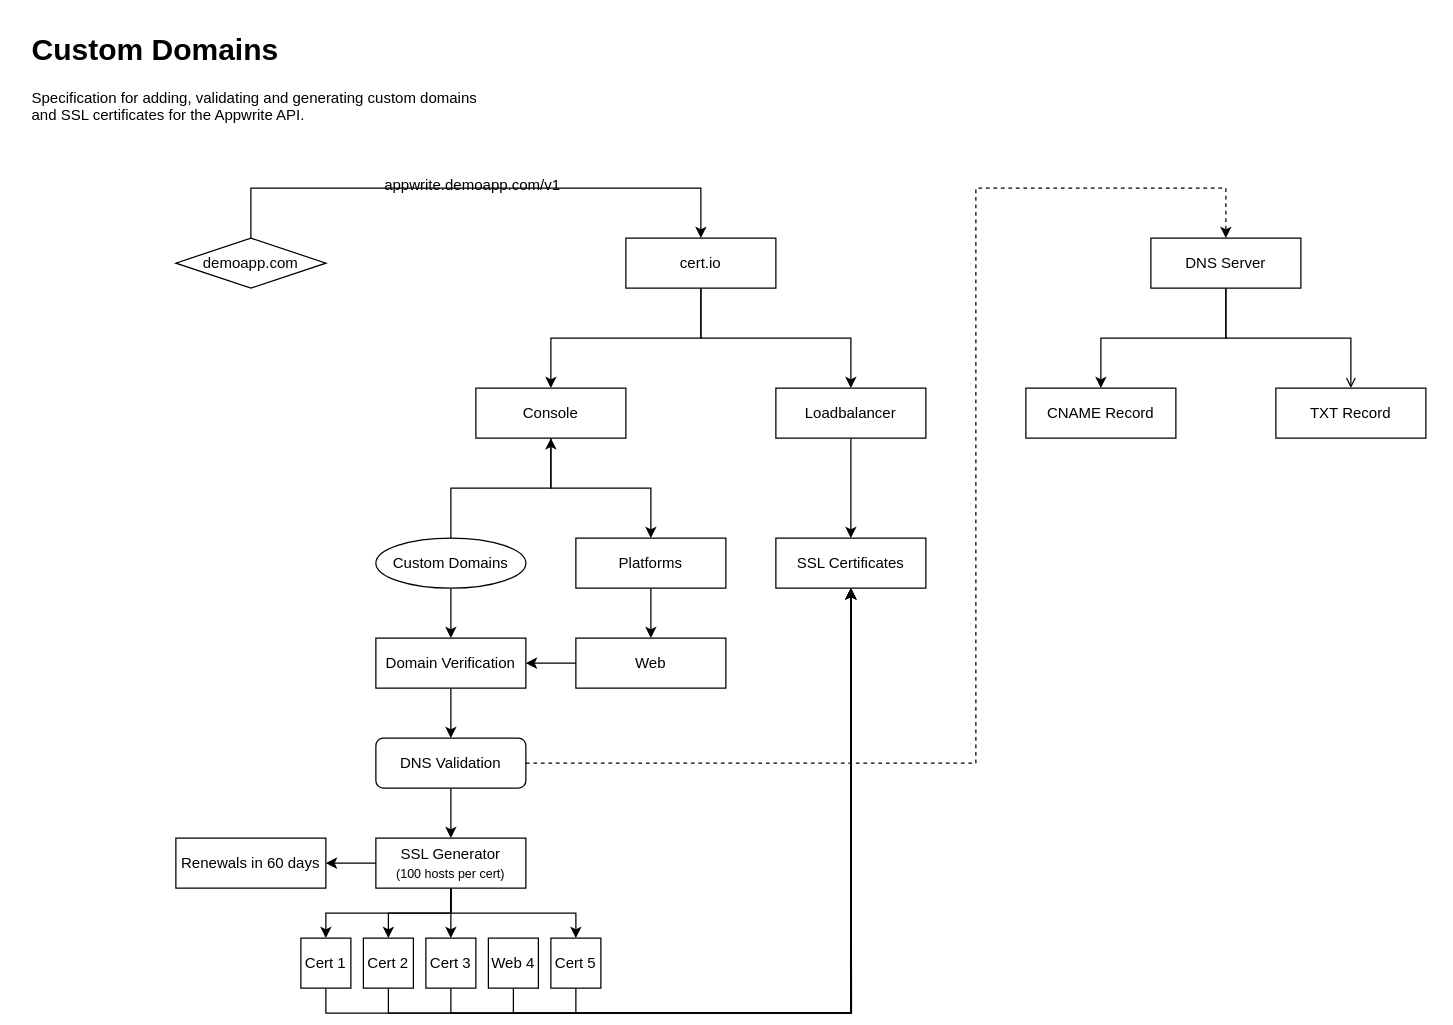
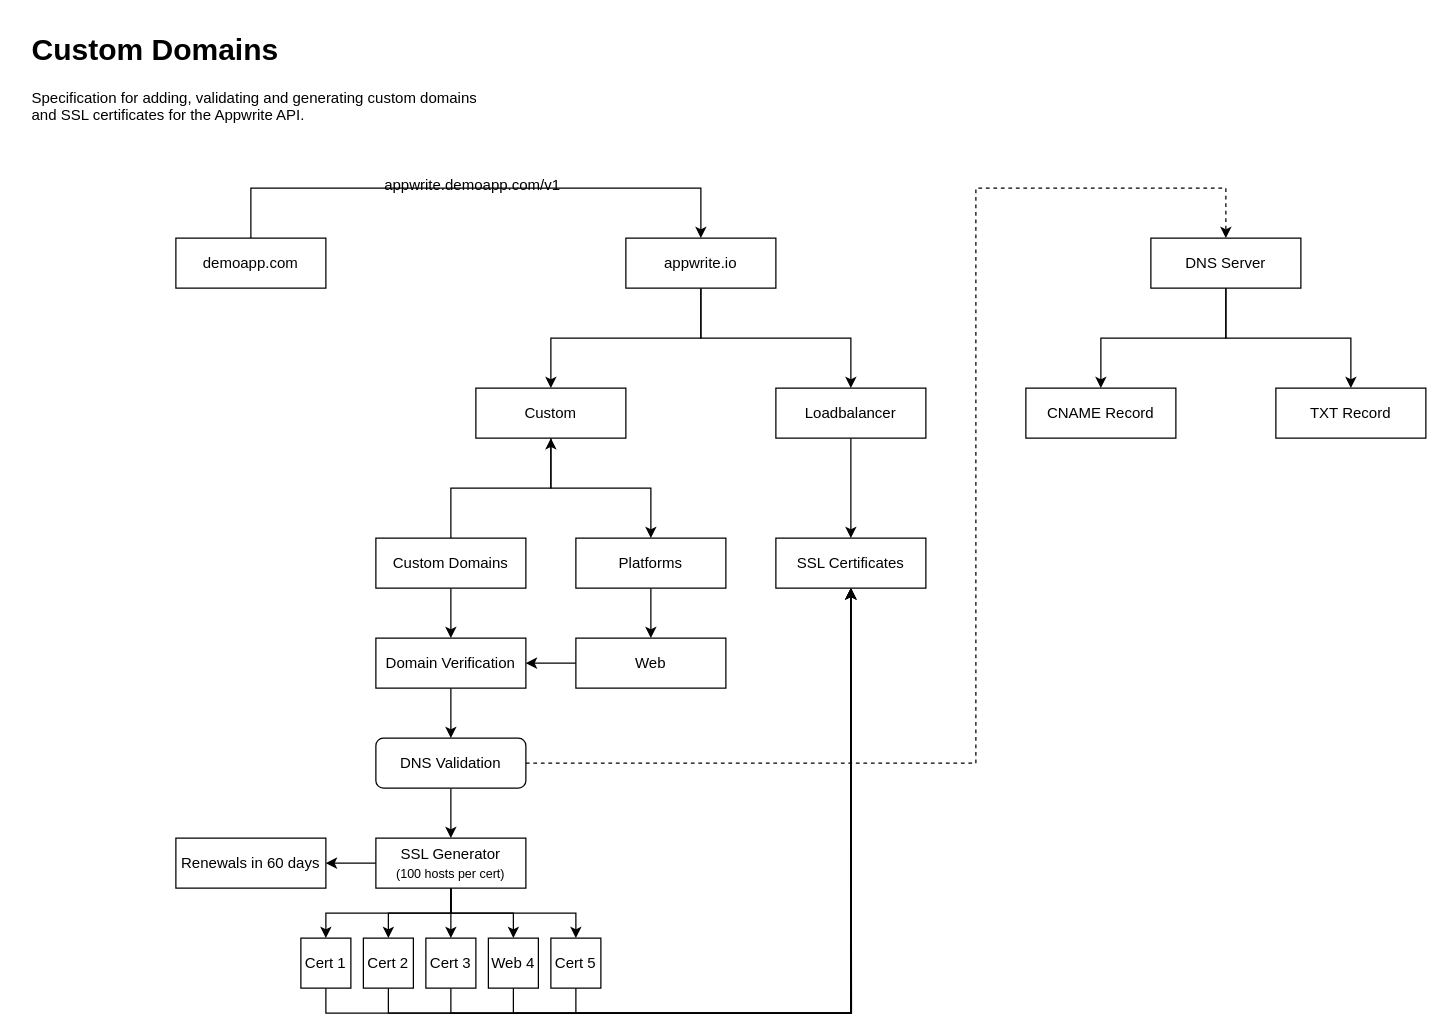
  <mxCell id="0" />
  <mxCell id="1" parent="0" />
  <mxCell id="2" style="edgeStyle=orthogonalEdgeStyle;rounded=0;orthogonalLoop=1;jettySize=auto;html=1;exitX=0.5;exitY=1;exitDx=0;exitDy=0;entryX=0.5;entryY=0;entryDx=0;entryDy=0;labelBorderColor=none;" parent="1" source="3" target="34" edge="1"><mxGeometry relative="1" as="geometry" /></mxCell>
- <mxCell id="3" value="Console" style="rounded=0;whiteSpace=wrap;html=1;labelBorderColor=none;" parent="1" vertex="1"><mxGeometry x="380" y="310" width="120" height="40" as="geometry" /></mxCell>
+ <mxCell id="3" value="Custom" style="rounded=0;whiteSpace=wrap;html=1;labelBorderColor=none;" parent="1" vertex="1"><mxGeometry x="380" y="310" width="120" height="40" as="geometry" /></mxCell>
  <mxCell id="4" value="" style="edgeStyle=orthogonalEdgeStyle;rounded=0;orthogonalLoop=1;jettySize=auto;html=1;labelBorderColor=none;" parent="1" source="5" target="8" edge="1"><mxGeometry relative="1" as="geometry" /></mxCell>
  <mxCell id="5" value="Domain Verification" style="rounded=0;whiteSpace=wrap;html=1;labelBorderColor=none;" parent="1" vertex="1"><mxGeometry x="300" y="510" width="120" height="40" as="geometry" /></mxCell>
  <mxCell id="6" value="" style="edgeStyle=orthogonalEdgeStyle;rounded=0;orthogonalLoop=1;jettySize=auto;html=1;labelBorderColor=none;" parent="1" source="8" target="15" edge="1"><mxGeometry relative="1" as="geometry" /></mxCell>
  <mxCell id="7" style="edgeStyle=orthogonalEdgeStyle;rounded=0;orthogonalLoop=1;jettySize=auto;html=1;exitX=1;exitY=0.5;exitDx=0;exitDy=0;entryX=0.5;entryY=0;entryDx=0;entryDy=0;labelBorderColor=none;dashed=1;" parent="1" source="8" target="24" edge="1"><mxGeometry relative="1" as="geometry"><Array as="points"><mxPoint x="780" y="610" /><mxPoint x="780" y="150" /><mxPoint x="980" y="150" /></Array></mxGeometry></mxCell>
  <mxCell id="8" value="DNS Validation" style="whiteSpace=wrap;html=1;labelBorderColor=none;rounded=1;" parent="1" vertex="1"><mxGeometry x="300" y="590" width="120" height="40" as="geometry" /></mxCell>
  <mxCell id="9" style="edgeStyle=orthogonalEdgeStyle;rounded=0;orthogonalLoop=1;jettySize=auto;html=1;exitX=0.5;exitY=1;exitDx=0;exitDy=0;entryX=0.5;entryY=0;entryDx=0;entryDy=0;labelBorderColor=none;" parent="1" source="15" target="18" edge="1"><mxGeometry relative="1" as="geometry" /></mxCell>
  <mxCell id="10" style="edgeStyle=orthogonalEdgeStyle;rounded=0;orthogonalLoop=1;jettySize=auto;html=1;exitX=0.5;exitY=1;exitDx=0;exitDy=0;labelBorderColor=none;" parent="1" source="15" target="41" edge="1"><mxGeometry relative="1" as="geometry" /></mxCell>
  <mxCell id="11" style="edgeStyle=orthogonalEdgeStyle;rounded=0;orthogonalLoop=1;jettySize=auto;html=1;exitX=0.5;exitY=1;exitDx=0;exitDy=0;entryX=0.5;entryY=0;entryDx=0;entryDy=0;labelBorderColor=none;" parent="1" source="15" target="43" edge="1"><mxGeometry relative="1" as="geometry" /></mxCell>
+ <mxCell id="12" style="edgeStyle=orthogonalEdgeStyle;rounded=0;orthogonalLoop=1;jettySize=auto;html=1;exitX=0.5;exitY=1;exitDx=0;exitDy=0;entryX=0.5;entryY=0;entryDx=0;entryDy=0;labelBorderColor=none;" parent="1" source="15" target="45" edge="1"><mxGeometry relative="1" as="geometry" /></mxCell>
  <mxCell id="13" style="edgeStyle=orthogonalEdgeStyle;rounded=0;orthogonalLoop=1;jettySize=auto;html=1;exitX=0.5;exitY=1;exitDx=0;exitDy=0;entryX=0.5;entryY=0;entryDx=0;entryDy=0;labelBorderColor=none;" parent="1" source="15" target="47" edge="1"><mxGeometry relative="1" as="geometry" /></mxCell>
  <mxCell id="14" value="" style="edgeStyle=orthogonalEdgeStyle;rounded=0;orthogonalLoop=1;jettySize=auto;html=1;labelBorderColor=none;" parent="1" source="15" target="16" edge="1"><mxGeometry relative="1" as="geometry" /></mxCell>
  <mxCell id="15" value="SSL Generator&lt;br&gt;&lt;font style=&quot;font-size: 10px&quot;&gt;(100 hosts per cert)&lt;/font&gt;" style="rounded=0;whiteSpace=wrap;html=1;labelBorderColor=none;" parent="1" vertex="1"><mxGeometry x="300" y="670" width="120" height="40" as="geometry" /></mxCell>
  <mxCell id="16" value="Renewals in 60 days" style="rounded=0;whiteSpace=wrap;html=1;labelBorderColor=none;" parent="1" vertex="1"><mxGeometry x="140" y="670" width="120" height="40" as="geometry" /></mxCell>
  <mxCell id="17" style="edgeStyle=orthogonalEdgeStyle;rounded=0;orthogonalLoop=1;jettySize=auto;html=1;exitX=0.5;exitY=1;exitDx=0;exitDy=0;entryX=0.5;entryY=1;entryDx=0;entryDy=0;labelBorderColor=none;" parent="1" source="18" target="29" edge="1"><mxGeometry relative="1" as="geometry" /></mxCell>
  <mxCell id="18" value="Cert 1" style="rounded=0;whiteSpace=wrap;html=1;labelBorderColor=none;" parent="1" vertex="1"><mxGeometry x="240" y="750" width="40" height="40" as="geometry" /></mxCell>
  <mxCell id="19" style="edgeStyle=orthogonalEdgeStyle;rounded=0;orthogonalLoop=1;jettySize=auto;html=1;exitX=0.5;exitY=1;exitDx=0;exitDy=0;entryX=0.5;entryY=0;entryDx=0;entryDy=0;labelBorderColor=none;" parent="1" source="21" target="3" edge="1"><mxGeometry relative="1" as="geometry" /></mxCell>
  <mxCell id="20" style="edgeStyle=orthogonalEdgeStyle;rounded=0;orthogonalLoop=1;jettySize=auto;html=1;exitX=0.5;exitY=1;exitDx=0;exitDy=0;entryX=0.5;entryY=0;entryDx=0;entryDy=0;labelBorderColor=none;" parent="1" source="21" target="28" edge="1"><mxGeometry relative="1" as="geometry" /></mxCell>
- <mxCell id="21" value="cert.io" style="rounded=0;whiteSpace=wrap;html=1;labelBorderColor=none;" parent="1" vertex="1"><mxGeometry x="500" y="190" width="120" height="40" as="geometry" /></mxCell>
+ <mxCell id="21" value="appwrite.io" style="rounded=0;whiteSpace=wrap;html=1;labelBorderColor=none;" parent="1" vertex="1"><mxGeometry x="500" y="190" width="120" height="40" as="geometry" /></mxCell>
  <mxCell id="22" value="" style="edgeStyle=orthogonalEdgeStyle;rounded=0;orthogonalLoop=1;jettySize=auto;html=1;labelBorderColor=none;" parent="1" source="24" target="25" edge="1"><mxGeometry relative="1" as="geometry" /></mxCell>
- <mxCell id="23" style="edgeStyle=orthogonalEdgeStyle;rounded=0;orthogonalLoop=1;jettySize=auto;html=1;exitX=0.5;exitY=1;exitDx=0;exitDy=0;labelBorderColor=none;endArrow=open;" parent="1" source="24" target="26" edge="1"><mxGeometry relative="1" as="geometry" /></mxCell>
+ <mxCell id="23" style="edgeStyle=orthogonalEdgeStyle;rounded=0;orthogonalLoop=1;jettySize=auto;html=1;exitX=0.5;exitY=1;exitDx=0;exitDy=0;labelBorderColor=none;" parent="1" source="24" target="26" edge="1"><mxGeometry relative="1" as="geometry" /></mxCell>
  <mxCell id="24" value="DNS Server" style="rounded=0;whiteSpace=wrap;html=1;labelBorderColor=none;" parent="1" vertex="1"><mxGeometry x="920" y="190" width="120" height="40" as="geometry" /></mxCell>
  <mxCell id="25" value="CNAME Record" style="rounded=0;whiteSpace=wrap;html=1;labelBorderColor=none;" parent="1" vertex="1"><mxGeometry x="820" y="310" width="120" height="40" as="geometry" /></mxCell>
  <mxCell id="26" value="TXT Record" style="rounded=0;whiteSpace=wrap;html=1;labelBorderColor=none;" parent="1" vertex="1"><mxGeometry x="1020" y="310" width="120" height="40" as="geometry" /></mxCell>
  <mxCell id="27" value="" style="edgeStyle=orthogonalEdgeStyle;rounded=0;orthogonalLoop=1;jettySize=auto;html=1;labelBorderColor=none;" parent="1" source="28" target="29" edge="1"><mxGeometry relative="1" as="geometry" /></mxCell>
  <mxCell id="28" value="Loadbalancer" style="rounded=0;whiteSpace=wrap;html=1;labelBorderColor=none;" parent="1" vertex="1"><mxGeometry x="620" y="310" width="120" height="40" as="geometry" /></mxCell>
  <mxCell id="29" value="SSL Certificates" style="rounded=0;whiteSpace=wrap;html=1;labelBorderColor=none;" parent="1" vertex="1"><mxGeometry x="620" y="430" width="120" height="40" as="geometry" /></mxCell>
  <mxCell id="30" style="edgeStyle=orthogonalEdgeStyle;rounded=0;orthogonalLoop=1;jettySize=auto;html=1;exitX=0.5;exitY=0;exitDx=0;exitDy=0;entryX=0.5;entryY=0;entryDx=0;entryDy=0;labelBorderColor=none;" parent="1" source="32" target="21" edge="1"><mxGeometry relative="1" as="geometry"><Array as="points"><mxPoint x="200" y="150" /><mxPoint x="560" y="150" /></Array></mxGeometry></mxCell>
  <mxCell id="31" value="&amp;nbsp; &amp;nbsp; appwrite.demoapp.com/v1&amp;nbsp; &amp;nbsp;&amp;nbsp;" style="text;html=1;align=center;verticalAlign=middle;resizable=0;points=[];labelBackgroundColor=none;labelBorderColor=none;fontColor=#;" parent="30" vertex="1" connectable="0"><mxGeometry x="-0.018" y="3" relative="1" as="geometry"><mxPoint as="offset" /></mxGeometry></mxCell>
- <mxCell id="32" value="demoapp.com" style="rhombus;whiteSpace=wrap;html=1;labelBorderColor=none;" parent="1" vertex="1"><mxGeometry x="140" y="190" width="120" height="40" as="geometry" /></mxCell>
+ <mxCell id="32" value="demoapp.com" style="rounded=0;whiteSpace=wrap;html=1;labelBorderColor=none;" parent="1" vertex="1"><mxGeometry x="140" y="190" width="120" height="40" as="geometry" /></mxCell>
  <mxCell id="33" value="" style="edgeStyle=orthogonalEdgeStyle;rounded=0;orthogonalLoop=1;jettySize=auto;html=1;labelBorderColor=none;" parent="1" source="34" target="39" edge="1"><mxGeometry relative="1" as="geometry" /></mxCell>
  <mxCell id="34" value="Platforms" style="rounded=0;whiteSpace=wrap;html=1;labelBorderColor=none;" parent="1" vertex="1"><mxGeometry x="460" y="430" width="120" height="40" as="geometry" /></mxCell>
  <mxCell id="35" style="edgeStyle=orthogonalEdgeStyle;rounded=0;orthogonalLoop=1;jettySize=auto;html=1;exitX=0.5;exitY=0;exitDx=0;exitDy=0;entryX=0.5;entryY=1;entryDx=0;entryDy=0;fontColor=#333333;" parent="1" source="37" target="3" edge="1"><mxGeometry relative="1" as="geometry" /></mxCell>
  <mxCell id="36" style="edgeStyle=orthogonalEdgeStyle;rounded=0;orthogonalLoop=1;jettySize=auto;html=1;exitX=0.5;exitY=1;exitDx=0;exitDy=0;fontColor=#333333;" parent="1" source="37" target="5" edge="1"><mxGeometry relative="1" as="geometry" /></mxCell>
- <mxCell id="37" value="Custom Domains" style="ellipse;whiteSpace=wrap;html=1;labelBorderColor=none;" parent="1" vertex="1"><mxGeometry x="300" y="430" width="120" height="40" as="geometry" /></mxCell>
+ <mxCell id="37" value="Custom Domains" style="rounded=0;whiteSpace=wrap;html=1;labelBorderColor=none;" parent="1" vertex="1"><mxGeometry x="300" y="430" width="120" height="40" as="geometry" /></mxCell>
  <mxCell id="38" style="edgeStyle=orthogonalEdgeStyle;rounded=0;orthogonalLoop=1;jettySize=auto;html=1;exitX=0;exitY=0.5;exitDx=0;exitDy=0;entryX=1;entryY=0.5;entryDx=0;entryDy=0;labelBorderColor=none;" parent="1" source="39" target="5" edge="1"><mxGeometry relative="1" as="geometry" /></mxCell>
  <mxCell id="39" value="Web" style="rounded=0;whiteSpace=wrap;html=1;labelBorderColor=none;" parent="1" vertex="1"><mxGeometry x="460" y="510" width="120" height="40" as="geometry" /></mxCell>
  <mxCell id="40" style="edgeStyle=orthogonalEdgeStyle;rounded=0;orthogonalLoop=1;jettySize=auto;html=1;exitX=0.5;exitY=1;exitDx=0;exitDy=0;entryX=0.5;entryY=1;entryDx=0;entryDy=0;labelBorderColor=none;" parent="1" source="41" target="29" edge="1"><mxGeometry relative="1" as="geometry" /></mxCell>
  <mxCell id="41" value="Cert 2" style="rounded=0;whiteSpace=wrap;html=1;labelBorderColor=none;" parent="1" vertex="1"><mxGeometry x="290" y="750" width="40" height="40" as="geometry" /></mxCell>
  <mxCell id="42" style="edgeStyle=orthogonalEdgeStyle;rounded=0;orthogonalLoop=1;jettySize=auto;html=1;exitX=0.5;exitY=1;exitDx=0;exitDy=0;labelBorderColor=none;" parent="1" source="43" edge="1"><mxGeometry relative="1" as="geometry"><mxPoint x="680" y="470" as="targetPoint" /></mxGeometry></mxCell>
  <mxCell id="43" value="Cert 3" style="rounded=0;whiteSpace=wrap;html=1;labelBorderColor=none;" parent="1" vertex="1"><mxGeometry x="340" y="750" width="40" height="40" as="geometry" /></mxCell>
  <mxCell id="44" style="edgeStyle=orthogonalEdgeStyle;rounded=0;orthogonalLoop=1;jettySize=auto;html=1;exitX=0.5;exitY=1;exitDx=0;exitDy=0;entryX=0.5;entryY=1;entryDx=0;entryDy=0;labelBorderColor=none;" parent="1" source="45" target="29" edge="1"><mxGeometry relative="1" as="geometry" /></mxCell>
  <mxCell id="45" value="Web 4" style="rounded=0;whiteSpace=wrap;html=1;labelBorderColor=none;" parent="1" vertex="1"><mxGeometry x="390" y="750" width="40" height="40" as="geometry" /></mxCell>
  <mxCell id="46" style="edgeStyle=orthogonalEdgeStyle;rounded=0;orthogonalLoop=1;jettySize=auto;html=1;exitX=0.5;exitY=1;exitDx=0;exitDy=0;entryX=0.5;entryY=1;entryDx=0;entryDy=0;labelBorderColor=none;" parent="1" source="47" target="29" edge="1"><mxGeometry relative="1" as="geometry" /></mxCell>
  <mxCell id="47" value="Cert 5" style="rounded=0;whiteSpace=wrap;html=1;labelBorderColor=none;" parent="1" vertex="1"><mxGeometry x="440" y="750" width="40" height="40" as="geometry" /></mxCell>
  <mxCell id="48" value="&lt;h1&gt;Custom Domains&lt;/h1&gt;&lt;p&gt;Specification for adding, validating and generating custom domains&lt;br&gt;and SSL certificates for the Appwrite API.&lt;/p&gt;" style="text;html=1;strokeColor=none;fillColor=none;spacing=5;spacingTop=-20;whiteSpace=wrap;overflow=hidden;rounded=0;" parent="1" vertex="1"><mxGeometry x="20" y="20" width="370" height="90" as="geometry" /></mxCell>
